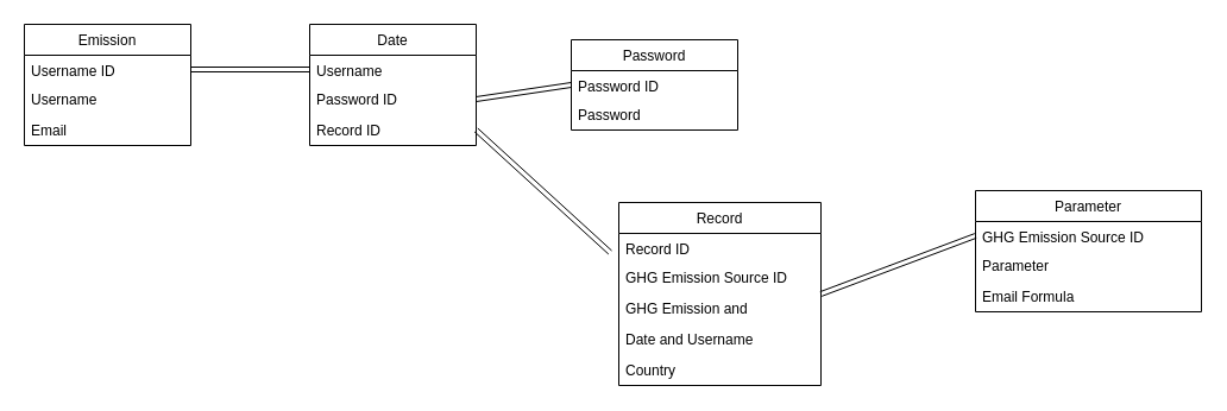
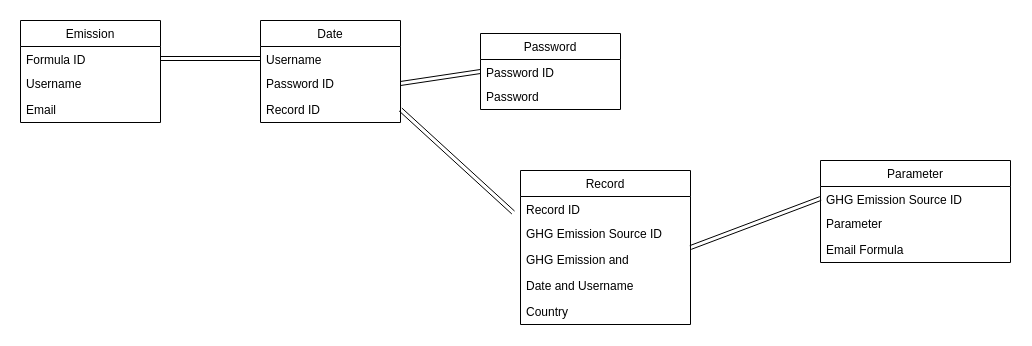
  <mxCell id="0" />
  <mxCell id="1" parent="0" />
  <mxCell id="2" value="Date" style="swimlane;fontStyle=0;childLayout=stackLayout;horizontal=1;startSize=26;fillColor=none;horizontalStack=0;resizeParent=1;resizeParentMax=0;resizeLast=0;collapsible=1;marginBottom=0;" parent="1" vertex="1"><mxGeometry x="260" y="20" width="140" height="102" as="geometry" /></mxCell>
  <mxCell id="3" value="Username" style="text;strokeColor=none;fillColor=none;align=left;verticalAlign=top;spacingLeft=4;spacingRight=4;overflow=hidden;rotatable=0;points=[[0,0.5],[1,0.5]];portConstraint=eastwest;" parent="2" vertex="1"><mxGeometry y="26" width="140" height="24" as="geometry" /></mxCell>
  <mxCell id="4" value="Password ID" style="text;strokeColor=none;fillColor=none;align=left;verticalAlign=top;spacingLeft=4;spacingRight=4;overflow=hidden;rotatable=0;points=[[0,0.5],[1,0.5]];portConstraint=eastwest;" parent="2" vertex="1"><mxGeometry y="50" width="140" height="26" as="geometry" /></mxCell>
  <mxCell id="5" value="Record ID" style="text;strokeColor=none;fillColor=none;align=left;verticalAlign=top;spacingLeft=4;spacingRight=4;overflow=hidden;rotatable=0;points=[[0,0.5],[1,0.5]];portConstraint=eastwest;" parent="2" vertex="1"><mxGeometry y="76" width="140" height="26" as="geometry" /></mxCell>
  <mxCell id="6" value="Password" style="swimlane;fontStyle=0;childLayout=stackLayout;horizontal=1;startSize=26;fillColor=none;horizontalStack=0;resizeParent=1;resizeParentMax=0;resizeLast=0;collapsible=1;marginBottom=0;" parent="1" vertex="1"><mxGeometry x="480" y="33" width="140" height="76" as="geometry" /></mxCell>
  <mxCell id="7" value="Password ID" style="text;strokeColor=none;fillColor=none;align=left;verticalAlign=top;spacingLeft=4;spacingRight=4;overflow=hidden;rotatable=0;points=[[0,0.5],[1,0.5]];portConstraint=eastwest;" parent="6" vertex="1"><mxGeometry y="26" width="140" height="24" as="geometry" /></mxCell>
  <mxCell id="8" value="Password" style="text;strokeColor=none;fillColor=none;align=left;verticalAlign=top;spacingLeft=4;spacingRight=4;overflow=hidden;rotatable=0;points=[[0,0.5],[1,0.5]];portConstraint=eastwest;" parent="6" vertex="1"><mxGeometry y="50" width="140" height="26" as="geometry" /></mxCell>
  <mxCell id="9" value="" style="endArrow=classic;html=1;rounded=0;exitX=1;exitY=0.5;exitDx=0;exitDy=0;entryX=0;entryY=0.5;entryDx=0;entryDy=0;shape=link;" parent="1" source="4" target="7" edge="1"><mxGeometry width="50" height="50" relative="1" as="geometry"><mxPoint x="370" y="270" as="sourcePoint" /><mxPoint x="420" y="220" as="targetPoint" /></mxGeometry></mxCell>
  <mxCell id="10" value="Record" style="swimlane;fontStyle=0;childLayout=stackLayout;horizontal=1;startSize=26;fillColor=none;horizontalStack=0;resizeParent=1;resizeParentMax=0;resizeLast=0;collapsible=1;marginBottom=0;" parent="1" vertex="1"><mxGeometry x="520" y="170" width="170" height="154" as="geometry" /></mxCell>
  <mxCell id="11" value="Record ID" style="text;strokeColor=none;fillColor=none;align=left;verticalAlign=top;spacingLeft=4;spacingRight=4;overflow=hidden;rotatable=0;points=[[0,0.5],[1,0.5]];portConstraint=eastwest;" parent="10" vertex="1"><mxGeometry y="26" width="170" height="24" as="geometry" /></mxCell>
  <mxCell id="12" value="GHG Emission Source ID" style="text;strokeColor=none;fillColor=none;align=left;verticalAlign=top;spacingLeft=4;spacingRight=4;overflow=hidden;rotatable=0;points=[[0,0.5],[1,0.5]];portConstraint=eastwest;" parent="10" vertex="1"><mxGeometry y="50" width="170" height="26" as="geometry" /></mxCell>
  <mxCell id="13" value="GHG Emission and" style="text;strokeColor=none;fillColor=none;align=left;verticalAlign=top;spacingLeft=4;spacingRight=4;overflow=hidden;rotatable=0;points=[[0,0.5],[1,0.5]];portConstraint=eastwest;" parent="10" vertex="1"><mxGeometry y="76" width="170" height="26" as="geometry" /></mxCell>
  <mxCell id="14" value="Date and Username" style="text;strokeColor=none;fillColor=none;align=left;verticalAlign=top;spacingLeft=4;spacingRight=4;overflow=hidden;rotatable=0;points=[[0,0.5],[1,0.5]];portConstraint=eastwest;" parent="10" vertex="1"><mxGeometry y="102" width="170" height="26" as="geometry" /></mxCell>
  <mxCell id="15" value="Country" style="text;strokeColor=none;fillColor=none;align=left;verticalAlign=top;spacingLeft=4;spacingRight=4;overflow=hidden;rotatable=0;points=[[0,0.5],[1,0.5]];portConstraint=eastwest;" vertex="1" parent="10"><mxGeometry y="128" width="170" height="26" as="geometry" /></mxCell>
  <mxCell id="16" value="" style="endArrow=classic;html=1;rounded=0;exitX=1;exitY=0.5;exitDx=0;exitDy=0;entryX=-0.043;entryY=0.667;entryDx=0;entryDy=0;entryPerimeter=0;shape=link;" parent="1" source="5" target="11" edge="1"><mxGeometry width="50" height="50" relative="1" as="geometry"><mxPoint x="210" y="240" as="sourcePoint" /><mxPoint x="260" y="190" as="targetPoint" /></mxGeometry></mxCell>
  <mxCell id="17" value="Emission" style="swimlane;fontStyle=0;childLayout=stackLayout;horizontal=1;startSize=26;fillColor=none;horizontalStack=0;resizeParent=1;resizeParentMax=0;resizeLast=0;collapsible=1;marginBottom=0;" parent="1" vertex="1"><mxGeometry x="20" y="20" width="140" height="102" as="geometry" /></mxCell>
- <mxCell id="18" value="Username ID" style="text;strokeColor=none;fillColor=none;align=left;verticalAlign=top;spacingLeft=4;spacingRight=4;overflow=hidden;rotatable=0;points=[[0,0.5],[1,0.5]];portConstraint=eastwest;" parent="17" vertex="1"><mxGeometry y="26" width="140" height="24" as="geometry" /></mxCell>
+ <mxCell id="18" value="Formula ID" style="text;strokeColor=none;fillColor=none;align=left;verticalAlign=top;spacingLeft=4;spacingRight=4;overflow=hidden;rotatable=0;points=[[0,0.5],[1,0.5]];portConstraint=eastwest;" parent="17" vertex="1"><mxGeometry y="26" width="140" height="24" as="geometry" /></mxCell>
  <mxCell id="19" value="Username" style="text;strokeColor=none;fillColor=none;align=left;verticalAlign=top;spacingLeft=4;spacingRight=4;overflow=hidden;rotatable=0;points=[[0,0.5],[1,0.5]];portConstraint=eastwest;" parent="17" vertex="1"><mxGeometry y="50" width="140" height="26" as="geometry" /></mxCell>
  <mxCell id="20" value="Email" style="text;strokeColor=none;fillColor=none;align=left;verticalAlign=top;spacingLeft=4;spacingRight=4;overflow=hidden;rotatable=0;points=[[0,0.5],[1,0.5]];portConstraint=eastwest;" parent="17" vertex="1"><mxGeometry y="76" width="140" height="26" as="geometry" /></mxCell>
  <mxCell id="21" value="" style="endArrow=classic;html=1;rounded=1;exitX=0;exitY=0.5;exitDx=0;exitDy=0;entryX=1;entryY=0.5;entryDx=0;entryDy=0;shape=link;" parent="1" source="3" target="18" edge="1"><mxGeometry width="50" height="50" relative="1" as="geometry"><mxPoint x="50" y="-90" as="sourcePoint" /><mxPoint x="100" y="-140" as="targetPoint" /></mxGeometry></mxCell>
  <mxCell id="22" value="Parameter" style="swimlane;fontStyle=0;childLayout=stackLayout;horizontal=1;startSize=26;fillColor=none;horizontalStack=0;resizeParent=1;resizeParentMax=0;resizeLast=0;collapsible=1;marginBottom=0;" parent="1" vertex="1"><mxGeometry x="820" y="160" width="190" height="102" as="geometry" /></mxCell>
  <mxCell id="23" value="GHG Emission Source ID" style="text;strokeColor=none;fillColor=none;align=left;verticalAlign=top;spacingLeft=4;spacingRight=4;overflow=hidden;rotatable=0;points=[[0,0.5],[1,0.5]];portConstraint=eastwest;" parent="22" vertex="1"><mxGeometry y="26" width="190" height="24" as="geometry" /></mxCell>
  <mxCell id="24" value="Parameter" style="text;strokeColor=none;fillColor=none;align=left;verticalAlign=top;spacingLeft=4;spacingRight=4;overflow=hidden;rotatable=0;points=[[0,0.5],[1,0.5]];portConstraint=eastwest;" parent="22" vertex="1"><mxGeometry y="50" width="190" height="26" as="geometry" /></mxCell>
  <mxCell id="25" value="Email Formula" style="text;strokeColor=none;fillColor=none;align=left;verticalAlign=top;spacingLeft=4;spacingRight=4;overflow=hidden;rotatable=0;points=[[0,0.5],[1,0.5]];portConstraint=eastwest;" parent="22" vertex="1"><mxGeometry y="76" width="190" height="26" as="geometry" /></mxCell>
  <mxCell id="26" value="" style="endArrow=classic;html=1;rounded=0;exitX=1;exitY=0.5;exitDx=0;exitDy=0;entryX=0;entryY=0.5;entryDx=0;entryDy=0;shape=link;" parent="1" source="10" target="23" edge="1"><mxGeometry width="50" height="50" relative="1" as="geometry"><mxPoint x="630" y="30" as="sourcePoint" /><mxPoint x="680" y="-20" as="targetPoint" /></mxGeometry></mxCell>
